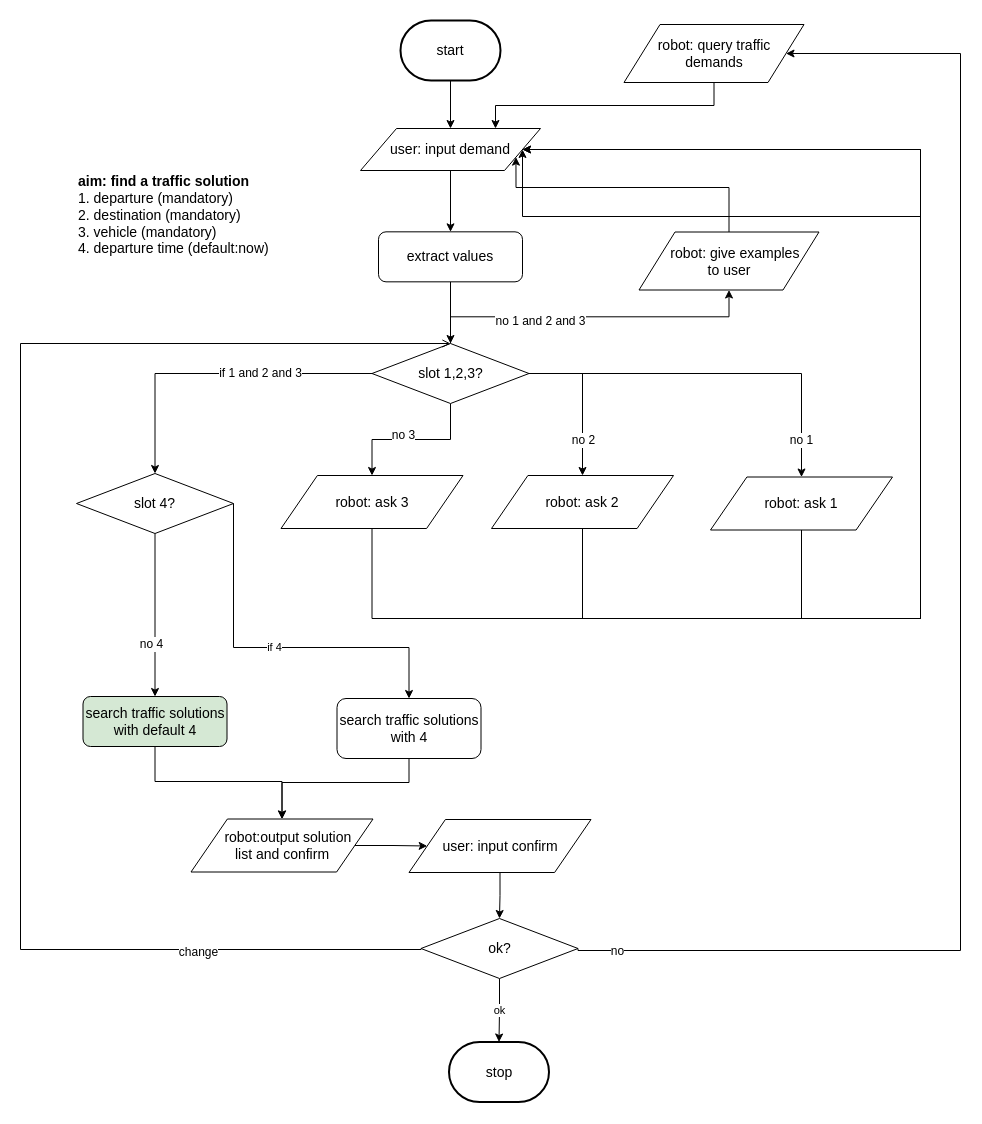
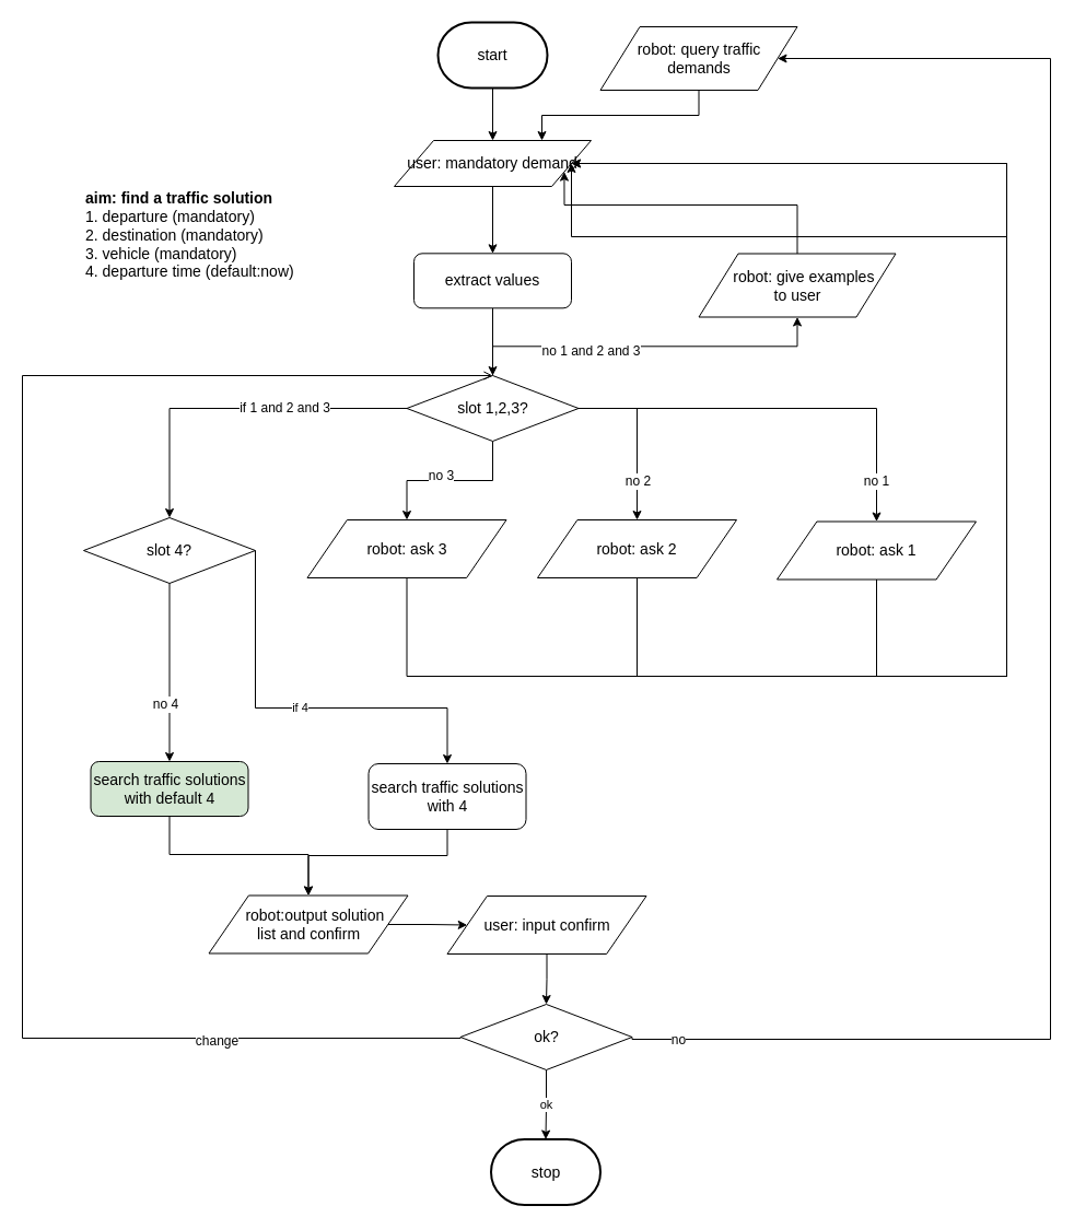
  <mxCell id="0" />
  <mxCell id="1" parent="0" />
  <mxCell id="2" value="&lt;font style=&quot;font-size: 14px&quot;&gt;&lt;b&gt;aim: find a traffic solution&lt;/b&gt;&lt;br&gt;1. departure (mandatory)&lt;br&gt;2. destination (mandatory)&lt;br&gt;3. vehicle (mandatory)&lt;br&gt;4. departure time (default:now)&lt;br&gt;&lt;br&gt;&lt;/font&gt;" style="text;html=1;strokeColor=none;fillColor=none;align=left;verticalAlign=middle;whiteSpace=wrap;rounded=0;" parent="1" vertex="1"><mxGeometry x="76" y="177" width="204" height="91" as="geometry" /></mxCell>
  <mxCell id="3" style="edgeStyle=orthogonalEdgeStyle;rounded=0;orthogonalLoop=1;jettySize=auto;html=1;exitX=1;exitY=0.5;exitDx=0;exitDy=0;entryX=0.5;entryY=0;entryDx=0;entryDy=0;" parent="1" source="13" target="42" edge="1"><mxGeometry relative="1" as="geometry"><mxPoint x="802.333" y="478.333" as="targetPoint" /></mxGeometry></mxCell>
  <mxCell id="4" value="no 1" style="text;html=1;resizable=0;points=[];align=center;verticalAlign=middle;labelBackgroundColor=#ffffff;" parent="3" vertex="1" connectable="0"><mxGeometry x="-0.443" y="4" relative="1" as="geometry"><mxPoint x="167" y="70.5" as="offset" /></mxGeometry></mxCell>
  <mxCell id="5" style="edgeStyle=orthogonalEdgeStyle;rounded=0;orthogonalLoop=1;jettySize=auto;html=1;exitX=0.5;exitY=1;exitDx=0;exitDy=0;entryX=0.5;entryY=0;entryDx=0;entryDy=0;" parent="1" source="13" target="38" edge="1"><mxGeometry relative="1" as="geometry"><mxPoint x="372" y="478" as="targetPoint" /></mxGeometry></mxCell>
  <mxCell id="6" value="no 3" style="text;html=1;resizable=0;points=[];align=center;verticalAlign=middle;labelBackgroundColor=#ffffff;" parent="5" vertex="1" connectable="0"><mxGeometry x="0.118" y="-5" relative="1" as="geometry"><mxPoint as="offset" /></mxGeometry></mxCell>
  <mxCell id="7" style="edgeStyle=orthogonalEdgeStyle;rounded=0;orthogonalLoop=1;jettySize=auto;html=1;exitX=1;exitY=0.5;exitDx=0;exitDy=0;entryX=0.5;entryY=0;entryDx=0;entryDy=0;" parent="1" source="13" target="40" edge="1"><mxGeometry relative="1" as="geometry"><mxPoint x="582" y="478" as="targetPoint" /></mxGeometry></mxCell>
  <mxCell id="8" value="no 2" style="text;html=1;resizable=0;points=[];align=center;verticalAlign=middle;labelBackgroundColor=#ffffff;" parent="7" vertex="1" connectable="0"><mxGeometry x="0.541" relative="1" as="geometry"><mxPoint as="offset" /></mxGeometry></mxCell>
  <mxCell id="9" style="edgeStyle=orthogonalEdgeStyle;rounded=0;orthogonalLoop=1;jettySize=auto;html=1;exitX=0;exitY=0.5;exitDx=0;exitDy=0;" parent="1" source="13" target="19" edge="1"><mxGeometry relative="1" as="geometry" /></mxCell>
  <mxCell id="10" value="if 1 and 2 and 3" style="text;html=1;resizable=0;points=[];align=center;verticalAlign=middle;labelBackgroundColor=#ffffff;" parent="9" vertex="1" connectable="0"><mxGeometry x="0.231" y="-1" relative="1" as="geometry"><mxPoint x="83" y="0.5" as="offset" /></mxGeometry></mxCell>
  <mxCell id="11" style="edgeStyle=orthogonalEdgeStyle;rounded=0;orthogonalLoop=1;jettySize=auto;html=1;exitX=0.5;exitY=0;exitDx=0;exitDy=0;entryX=0.5;entryY=1;entryDx=0;entryDy=0;" edge="1" parent="1" source="13" target="48"><mxGeometry relative="1" as="geometry" /></mxCell>
  <mxCell id="12" value="no 1 and 2 and 3" style="text;html=1;resizable=0;points=[];align=center;verticalAlign=middle;labelBackgroundColor=#ffffff;" vertex="1" connectable="0" parent="11"><mxGeometry x="-0.303" y="-4" relative="1" as="geometry"><mxPoint as="offset" /></mxGeometry></mxCell>
  <mxCell id="13" value="&lt;font style=&quot;font-size: 14px&quot;&gt;slot 1,2,3?&lt;br&gt;&lt;/font&gt;" style="rhombus;whiteSpace=wrap;html=1;" parent="1" vertex="1"><mxGeometry x="371.5" y="343" width="157" height="60" as="geometry" /></mxCell>
  <mxCell id="14" style="edgeStyle=orthogonalEdgeStyle;rounded=0;orthogonalLoop=1;jettySize=auto;html=1;exitX=0.5;exitY=1;exitDx=0;exitDy=0;entryX=0.5;entryY=0;entryDx=0;entryDy=0;" parent="1" source="15" target="43" edge="1"><mxGeometry relative="1" as="geometry"><Array as="points"><mxPoint x="155" y="781" /><mxPoint x="282" y="781" /></Array><mxPoint x="282" y="815" as="targetPoint" /></mxGeometry></mxCell>
  <mxCell id="15" value="&lt;font style=&quot;font-size: 14px&quot;&gt;search traffic solutions with default 4&lt;/font&gt;" style="rounded=1;whiteSpace=wrap;html=1;fillColor=#d5e8d4;" parent="1" vertex="1"><mxGeometry x="82.5" y="696" width="144" height="50" as="geometry" /></mxCell>
  <mxCell id="16" style="edgeStyle=orthogonalEdgeStyle;rounded=0;orthogonalLoop=1;jettySize=auto;html=1;exitX=0.5;exitY=1;exitDx=0;exitDy=0;" parent="1" source="19" target="15" edge="1"><mxGeometry relative="1" as="geometry" /></mxCell>
  <mxCell id="17" value="no 4" style="text;html=1;resizable=0;points=[];align=center;verticalAlign=middle;labelBackgroundColor=#ffffff;" parent="16" vertex="1" connectable="0"><mxGeometry x="0.345" y="-4" relative="1" as="geometry"><mxPoint as="offset" /></mxGeometry></mxCell>
  <mxCell id="18" value="if 4" style="edgeStyle=orthogonalEdgeStyle;rounded=0;orthogonalLoop=1;jettySize=auto;html=1;exitX=1;exitY=0.5;exitDx=0;exitDy=0;entryX=0.5;entryY=0;entryDx=0;entryDy=0;" parent="1" source="19" target="21" edge="1"><mxGeometry relative="1" as="geometry"><Array as="points"><mxPoint x="233" y="647" /><mxPoint x="409" y="647" /></Array></mxGeometry></mxCell>
  <mxCell id="19" value="&lt;font style=&quot;font-size: 14px&quot;&gt;slot 4?&lt;br&gt;&lt;/font&gt;" style="rhombus;whiteSpace=wrap;html=1;" parent="1" vertex="1"><mxGeometry x="76" y="473" width="157" height="60" as="geometry" /></mxCell>
  <mxCell id="20" style="edgeStyle=orthogonalEdgeStyle;rounded=0;orthogonalLoop=1;jettySize=auto;html=1;exitX=0.5;exitY=1;exitDx=0;exitDy=0;entryX=0.5;entryY=0;entryDx=0;entryDy=0;" parent="1" source="21" target="43" edge="1"><mxGeometry relative="1" as="geometry"><mxPoint x="282" y="815" as="targetPoint" /><Array as="points"><mxPoint x="409" y="782" /><mxPoint x="282" y="782" /></Array></mxGeometry></mxCell>
  <mxCell id="21" value="&lt;font style=&quot;font-size: 14px&quot;&gt;search traffic solutions with 4&lt;/font&gt;" style="rounded=1;whiteSpace=wrap;html=1;" parent="1" vertex="1"><mxGeometry x="336.5" y="698" width="144" height="60" as="geometry" /></mxCell>
  <mxCell id="22" style="edgeStyle=orthogonalEdgeStyle;rounded=0;orthogonalLoop=1;jettySize=auto;html=1;exitX=1;exitY=0.5;exitDx=0;exitDy=0;entryX=0;entryY=0.5;entryDx=0;entryDy=0;" parent="1" source="43" target="44" edge="1"><mxGeometry relative="1" as="geometry"><mxPoint x="354" y="840" as="sourcePoint" /><mxPoint x="427" y="840" as="targetPoint" /></mxGeometry></mxCell>
  <mxCell id="23" value="" style="edgeStyle=orthogonalEdgeStyle;rounded=0;orthogonalLoop=1;jettySize=auto;html=1;exitX=0.5;exitY=1;exitDx=0;exitDy=0;" parent="1" source="44" target="29" edge="1"><mxGeometry relative="1" as="geometry"><mxPoint x="499" y="864.5" as="sourcePoint" /></mxGeometry></mxCell>
  <mxCell id="24" style="edgeStyle=orthogonalEdgeStyle;rounded=0;orthogonalLoop=1;jettySize=auto;html=1;exitX=0;exitY=0.5;exitDx=0;exitDy=0;entryX=0.5;entryY=0;entryDx=0;entryDy=0;endArrow=open;" parent="1" source="29" target="13" edge="1"><mxGeometry relative="1" as="geometry"><Array as="points"><mxPoint x="20" y="949" /><mxPoint x="20" y="343" /></Array></mxGeometry></mxCell>
  <mxCell id="25" value="change" style="text;html=1;resizable=0;points=[];align=center;verticalAlign=middle;labelBackgroundColor=#ffffff;" parent="24" vertex="1" connectable="0"><mxGeometry x="-0.688" y="2" relative="1" as="geometry"><mxPoint as="offset" /></mxGeometry></mxCell>
  <mxCell id="26" value="ok" style="edgeStyle=orthogonalEdgeStyle;rounded=0;orthogonalLoop=1;jettySize=auto;html=1;exitX=0.5;exitY=1;exitDx=0;exitDy=0;entryX=0.5;entryY=0;entryDx=0;entryDy=0;entryPerimeter=0;" parent="1" source="29" target="32" edge="1"><mxGeometry relative="1" as="geometry"><mxPoint x="499" y="1042" as="targetPoint" /></mxGeometry></mxCell>
  <mxCell id="27" style="edgeStyle=orthogonalEdgeStyle;rounded=0;orthogonalLoop=1;jettySize=auto;html=1;exitX=1;exitY=0.5;exitDx=0;exitDy=0;entryX=1;entryY=0.5;entryDx=0;entryDy=0;" parent="1" source="29" target="34" edge="1"><mxGeometry relative="1" as="geometry"><Array as="points"><mxPoint x="577" y="950" /><mxPoint x="960" y="950" /><mxPoint x="960" y="53" /></Array><mxPoint x="590" y="128" as="targetPoint" /></mxGeometry></mxCell>
  <mxCell id="28" value="no" style="text;html=1;resizable=0;points=[];align=center;verticalAlign=middle;labelBackgroundColor=#ffffff;" parent="27" vertex="1" connectable="0"><mxGeometry x="-0.943" relative="1" as="geometry"><mxPoint as="offset" /></mxGeometry></mxCell>
  <mxCell id="29" value="&lt;font style=&quot;font-size: 14px&quot;&gt;ok?&lt;br&gt;&lt;/font&gt;" style="rhombus;whiteSpace=wrap;html=1;" parent="1" vertex="1"><mxGeometry x="420.5" y="918" width="157" height="60" as="geometry" /></mxCell>
  <mxCell id="30" style="edgeStyle=orthogonalEdgeStyle;rounded=0;orthogonalLoop=1;jettySize=auto;html=1;exitX=0.5;exitY=1;exitDx=0;exitDy=0;exitPerimeter=0;" parent="1" source="31" target="36" edge="1"><mxGeometry relative="1" as="geometry" /></mxCell>
  <mxCell id="31" value="&lt;span style=&quot;font-size: 14px&quot;&gt;start&lt;/span&gt;" style="strokeWidth=2;html=1;shape=mxgraph.flowchart.terminator;whiteSpace=wrap;" parent="1" vertex="1"><mxGeometry x="400" y="20.019" width="100" height="60" as="geometry" /></mxCell>
  <mxCell id="32" value="&lt;font style=&quot;font-size: 14px&quot;&gt;stop&lt;/font&gt;" style="strokeWidth=2;html=1;shape=mxgraph.flowchart.terminator;whiteSpace=wrap;" parent="1" vertex="1"><mxGeometry x="448.5" y="1041.5" width="100" height="60" as="geometry" /></mxCell>
  <mxCell id="33" style="edgeStyle=orthogonalEdgeStyle;rounded=0;orthogonalLoop=1;jettySize=auto;html=1;exitX=0.5;exitY=1;exitDx=0;exitDy=0;entryX=0.75;entryY=0;entryDx=0;entryDy=0;" parent="1" source="34" target="36" edge="1"><mxGeometry relative="1" as="geometry" /></mxCell>
- <mxCell id="34" value="&lt;span style=&quot;font-size: 14px ; white-space: normal&quot;&gt;robot: query traffic &lt;br&gt;demands&lt;/span&gt;" style="shape=parallelogram;perimeter=parallelogramPerimeter;whiteSpace=wrap;html=1;" parent="1" vertex="1"><mxGeometry x="623.5" y="24" width="180" height="58" as="geometry" /></mxCell>
+ <mxCell id="34" value="&lt;span style=&quot;font-size: 14px ; white-space: normal&quot;&gt;robot: query traffic &lt;br&gt;demands&lt;/span&gt;" style="shape=parallelogram;perimeter=parallelogramPerimeter;whiteSpace=wrap;html=1;" parent="1" vertex="1"><mxGeometry x="548.5" y="24" width="180" height="58" as="geometry" /></mxCell>
  <mxCell id="35" style="edgeStyle=orthogonalEdgeStyle;rounded=0;orthogonalLoop=1;jettySize=auto;html=1;exitX=0.5;exitY=1;exitDx=0;exitDy=0;entryX=0.5;entryY=0;entryDx=0;entryDy=0;" parent="1" source="36" target="46" edge="1"><mxGeometry relative="1" as="geometry" /></mxCell>
- <mxCell id="36" value="&lt;span style=&quot;font-size: 14px ; white-space: normal&quot;&gt;user: input demand&lt;/span&gt;" style="shape=parallelogram;perimeter=parallelogramPerimeter;whiteSpace=wrap;html=1;" parent="1" vertex="1"><mxGeometry x="360" y="128" width="180" height="42" as="geometry" /></mxCell>
+ <mxCell id="36" value="&lt;span style=&quot;font-size: 14px ; white-space: normal&quot;&gt;user: mandatory demand&lt;/span&gt;" style="shape=parallelogram;perimeter=parallelogramPerimeter;whiteSpace=wrap;html=1;" parent="1" vertex="1"><mxGeometry x="360" y="128" width="180" height="42" as="geometry" /></mxCell>
  <mxCell id="37" style="edgeStyle=orthogonalEdgeStyle;rounded=0;orthogonalLoop=1;jettySize=auto;html=1;exitX=0.5;exitY=1;exitDx=0;exitDy=0;entryX=1;entryY=0.5;entryDx=0;entryDy=0;" parent="1" source="38" target="36" edge="1"><mxGeometry relative="1" as="geometry"><Array as="points"><mxPoint x="372" y="618" /><mxPoint x="920" y="618" /><mxPoint x="920" y="216" /></Array></mxGeometry></mxCell>
  <mxCell id="38" value="&lt;font style=&quot;font-size: 14px&quot;&gt;robot: ask 3&lt;/font&gt;" style="shape=parallelogram;perimeter=parallelogramPerimeter;whiteSpace=wrap;html=1;" parent="1" vertex="1"><mxGeometry x="280.5" y="475" width="182" height="53" as="geometry" /></mxCell>
  <mxCell id="39" style="edgeStyle=orthogonalEdgeStyle;rounded=0;orthogonalLoop=1;jettySize=auto;html=1;exitX=0.5;exitY=1;exitDx=0;exitDy=0;entryX=1;entryY=0.5;entryDx=0;entryDy=0;" parent="1" source="40" target="36" edge="1"><mxGeometry relative="1" as="geometry"><Array as="points"><mxPoint x="582" y="618" /><mxPoint x="920" y="618" /><mxPoint x="920" y="149" /></Array></mxGeometry></mxCell>
  <mxCell id="40" value="&lt;span style=&quot;font-size: 14px&quot;&gt;robot: ask 2&lt;/span&gt;" style="shape=parallelogram;perimeter=parallelogramPerimeter;whiteSpace=wrap;html=1;" parent="1" vertex="1"><mxGeometry x="491" y="475" width="182" height="53" as="geometry" /></mxCell>
  <mxCell id="41" style="edgeStyle=orthogonalEdgeStyle;rounded=0;orthogonalLoop=1;jettySize=auto;html=1;exitX=0.5;exitY=1;exitDx=0;exitDy=0;entryX=1;entryY=0.5;entryDx=0;entryDy=0;" parent="1" source="42" target="36" edge="1"><mxGeometry relative="1" as="geometry"><Array as="points"><mxPoint x="801" y="618" /><mxPoint x="920" y="618" /><mxPoint x="920" y="149" /></Array></mxGeometry></mxCell>
  <mxCell id="42" value="&lt;span style=&quot;font-size: 14px&quot;&gt;robot: ask 1&lt;/span&gt;" style="shape=parallelogram;perimeter=parallelogramPerimeter;whiteSpace=wrap;html=1;" parent="1" vertex="1"><mxGeometry x="710" y="476.5" width="182" height="53" as="geometry" /></mxCell>
  <mxCell id="43" value="&lt;span style=&quot;font-size: 14px&quot;&gt;&amp;nbsp; &amp;nbsp;robot:output solution &lt;br&gt;list and confirm&lt;/span&gt;" style="shape=parallelogram;perimeter=parallelogramPerimeter;whiteSpace=wrap;html=1;" parent="1" vertex="1"><mxGeometry x="190.5" y="818.5" width="182" height="53" as="geometry" /></mxCell>
  <mxCell id="44" value="&lt;span style=&quot;font-size: 14px&quot;&gt;user: input confirm&lt;/span&gt;" style="shape=parallelogram;perimeter=parallelogramPerimeter;whiteSpace=wrap;html=1;" parent="1" vertex="1"><mxGeometry x="408.5" y="819" width="182" height="53" as="geometry" /></mxCell>
  <mxCell id="45" style="edgeStyle=orthogonalEdgeStyle;rounded=0;orthogonalLoop=1;jettySize=auto;html=1;exitX=0.5;exitY=1;exitDx=0;exitDy=0;entryX=0.5;entryY=0;entryDx=0;entryDy=0;" parent="1" source="46" target="13" edge="1"><mxGeometry relative="1" as="geometry" /></mxCell>
  <mxCell id="46" value="&lt;font style=&quot;font-size: 14px&quot;&gt;extract values&lt;/font&gt;" style="rounded=1;whiteSpace=wrap;html=1;" parent="1" vertex="1"><mxGeometry x="378" y="231.343" width="144" height="50" as="geometry" /></mxCell>
  <mxCell id="47" style="edgeStyle=orthogonalEdgeStyle;rounded=0;orthogonalLoop=1;jettySize=auto;html=1;exitX=0.5;exitY=0;exitDx=0;exitDy=0;entryX=1;entryY=0.75;entryDx=0;entryDy=0;" edge="1" parent="1" source="48" target="36"><mxGeometry relative="1" as="geometry"><Array as="points"><mxPoint x="729" y="187" /><mxPoint x="515" y="187" /></Array></mxGeometry></mxCell>
  <mxCell id="48" value="&lt;span style=&quot;font-size: 14px ; white-space: normal&quot;&gt;&amp;nbsp; &amp;nbsp;robot: give examples &lt;br&gt;to user&lt;/span&gt;" style="shape=parallelogram;perimeter=parallelogramPerimeter;whiteSpace=wrap;html=1;" vertex="1" parent="1"><mxGeometry x="638.5" y="231.5" width="180" height="58" as="geometry" /></mxCell>
